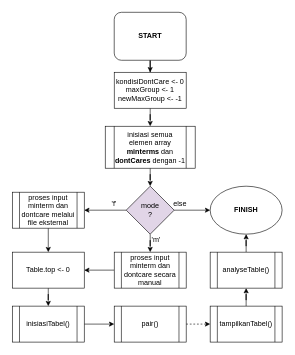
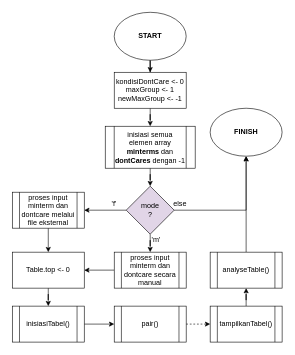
  <mxCell id="0" />
  <mxCell id="1" parent="0" />
  <mxCell id="2" value="" style="edgeStyle=orthogonalEdgeStyle;rounded=0;orthogonalLoop=1;jettySize=auto;html=1;" parent="1" source="3" target="6" edge="1"><mxGeometry relative="1" as="geometry" /></mxCell>
- <mxCell id="3" value="&lt;b&gt;START&lt;/b&gt;" style="whiteSpace=wrap;html=1;rounded=1;" parent="1" vertex="1"><mxGeometry x="190" y="20" width="120" height="80" as="geometry" /></mxCell>
- <mxCell id="4" value="&lt;b&gt;FINISH&lt;/b&gt;" style="ellipse;whiteSpace=wrap;html=1;" parent="1" vertex="1"><mxGeometry x="350" y="310" width="120" height="80" as="geometry" /></mxCell>
+ <mxCell id="3" value="&lt;b&gt;START&lt;/b&gt;" style="ellipse;whiteSpace=wrap;html=1;" parent="1" vertex="1"><mxGeometry x="190" y="20" width="120" height="80" as="geometry" /></mxCell>
+ <mxCell id="4" value="&lt;b&gt;FINISH&lt;/b&gt;" style="ellipse;whiteSpace=wrap;html=1;" parent="1" vertex="1"><mxGeometry x="350" y="180" width="120" height="80" as="geometry" /></mxCell>
  <mxCell id="5" value="" style="edgeStyle=orthogonalEdgeStyle;rounded=0;orthogonalLoop=1;jettySize=auto;html=1;" parent="1" source="6" target="8" edge="1"><mxGeometry relative="1" as="geometry" /></mxCell>
  <mxCell id="6" value="kondisiDontCare &amp;lt;- 0&lt;br&gt;maxGroup &amp;lt;- 1&lt;br&gt;newMaxGroup &amp;lt;- -1" style="rounded=0;whiteSpace=wrap;html=1;" parent="1" vertex="1"><mxGeometry x="190" y="120" width="120" height="60" as="geometry" /></mxCell>
  <mxCell id="7" value="" style="edgeStyle=orthogonalEdgeStyle;rounded=0;orthogonalLoop=1;jettySize=auto;html=1;" parent="1" source="8" target="12" edge="1"><mxGeometry relative="1" as="geometry" /></mxCell>
  <mxCell id="8" value="inisiasi semua elemen array &lt;b&gt;minterms &lt;/b&gt;dan &lt;b&gt;dontCares&lt;/b&gt;&amp;nbsp;dengan -1" style="shape=process;whiteSpace=wrap;html=1;backgroundOutline=1;" parent="1" vertex="1"><mxGeometry x="175" y="210" width="150" height="70" as="geometry" /></mxCell>
  <mxCell id="9" value="" style="edgeStyle=orthogonalEdgeStyle;rounded=0;orthogonalLoop=1;jettySize=auto;html=1;" parent="1" source="12" target="4" edge="1"><mxGeometry relative="1" as="geometry" /></mxCell>
  <mxCell id="10" value="" style="edgeStyle=orthogonalEdgeStyle;rounded=0;orthogonalLoop=1;jettySize=auto;html=1;" parent="1" source="12" target="17" edge="1"><mxGeometry relative="1" as="geometry" /></mxCell>
  <mxCell id="11" value="" style="edgeStyle=orthogonalEdgeStyle;rounded=0;orthogonalLoop=1;jettySize=auto;html=1;" parent="1" source="12" target="15" edge="1"><mxGeometry relative="1" as="geometry" /></mxCell>
  <mxCell id="12" value="mode&lt;br&gt;?" style="rhombus;whiteSpace=wrap;html=1;fillColor=#e1d5e7;" parent="1" vertex="1"><mxGeometry x="210" y="310" width="80" height="80" as="geometry" /></mxCell>
  <mxCell id="13" value="else" style="text;html=1;strokeColor=none;fillColor=none;align=center;verticalAlign=middle;whiteSpace=wrap;rounded=0;" parent="1" vertex="1"><mxGeometry x="280" y="330" width="40" height="20" as="geometry" /></mxCell>
  <mxCell id="14" value="" style="edgeStyle=orthogonalEdgeStyle;rounded=0;orthogonalLoop=1;jettySize=auto;html=1;" parent="1" source="15" target="21" edge="1"><mxGeometry relative="1" as="geometry" /></mxCell>
  <mxCell id="15" value="proses input minterm dan dontcare secara manual" style="shape=process;whiteSpace=wrap;html=1;backgroundOutline=1;" parent="1" vertex="1"><mxGeometry x="190" y="420" width="120" height="60" as="geometry" /></mxCell>
  <mxCell id="16" value="" style="edgeStyle=orthogonalEdgeStyle;rounded=0;orthogonalLoop=1;jettySize=auto;html=1;" parent="1" source="17" target="21" edge="1"><mxGeometry relative="1" as="geometry" /></mxCell>
  <mxCell id="17" value="proses input minterm dan dontcare melalui file eksternal" style="shape=process;whiteSpace=wrap;html=1;backgroundOutline=1;" parent="1" vertex="1"><mxGeometry x="20" y="320" width="120" height="60" as="geometry" /></mxCell>
  <mxCell id="18" value="'m'" style="text;html=1;strokeColor=none;fillColor=none;align=center;verticalAlign=middle;whiteSpace=wrap;rounded=0;" parent="1" vertex="1"><mxGeometry x="240" y="390" width="40" height="20" as="geometry" /></mxCell>
  <mxCell id="19" value="'f'" style="text;html=1;strokeColor=none;fillColor=none;align=center;verticalAlign=middle;whiteSpace=wrap;rounded=0;" parent="1" vertex="1"><mxGeometry x="170" y="330" width="40" height="20" as="geometry" /></mxCell>
  <mxCell id="20" value="" style="edgeStyle=orthogonalEdgeStyle;rounded=0;orthogonalLoop=1;jettySize=auto;html=1;" parent="1" source="21" target="23" edge="1"><mxGeometry relative="1" as="geometry" /></mxCell>
  <mxCell id="21" value="Table.top &amp;lt;- 0" style="rounded=0;whiteSpace=wrap;html=1;" parent="1" vertex="1"><mxGeometry x="20" y="420" width="120" height="60" as="geometry" /></mxCell>
  <mxCell id="22" value="" style="edgeStyle=orthogonalEdgeStyle;rounded=0;orthogonalLoop=1;jettySize=auto;html=1;" parent="1" source="23" target="25" edge="1"><mxGeometry relative="1" as="geometry" /></mxCell>
  <mxCell id="23" value="inisiasiTabel()" style="shape=process;whiteSpace=wrap;html=1;backgroundOutline=1;" parent="1" vertex="1"><mxGeometry x="20" y="510" width="120" height="60" as="geometry" /></mxCell>
  <mxCell id="24" value="" style="edgeStyle=orthogonalEdgeStyle;rounded=0;orthogonalLoop=1;jettySize=auto;html=1;dashed=1;" parent="1" source="25" target="27" edge="1"><mxGeometry relative="1" as="geometry" /></mxCell>
  <mxCell id="25" value="pair()" style="shape=process;whiteSpace=wrap;html=1;backgroundOutline=1;" parent="1" vertex="1"><mxGeometry x="190" y="510" width="120" height="60" as="geometry" /></mxCell>
  <mxCell id="26" value="" style="edgeStyle=orthogonalEdgeStyle;rounded=0;orthogonalLoop=1;jettySize=auto;html=1;" parent="1" source="27" target="29" edge="1"><mxGeometry relative="1" as="geometry" /></mxCell>
  <mxCell id="27" value="tampilkanTabel()" style="shape=process;whiteSpace=wrap;html=1;backgroundOutline=1;" parent="1" vertex="1"><mxGeometry x="350" y="510" width="120" height="60" as="geometry" /></mxCell>
  <mxCell id="28" style="edgeStyle=orthogonalEdgeStyle;rounded=0;orthogonalLoop=1;jettySize=auto;html=1;exitX=0.5;exitY=0;exitDx=0;exitDy=0;" parent="1" source="29" target="4" edge="1"><mxGeometry relative="1" as="geometry" /></mxCell>
  <mxCell id="29" value="analyseTable()" style="shape=process;whiteSpace=wrap;html=1;backgroundOutline=1;" parent="1" vertex="1"><mxGeometry x="350" y="420" width="120" height="60" as="geometry" /></mxCell>
